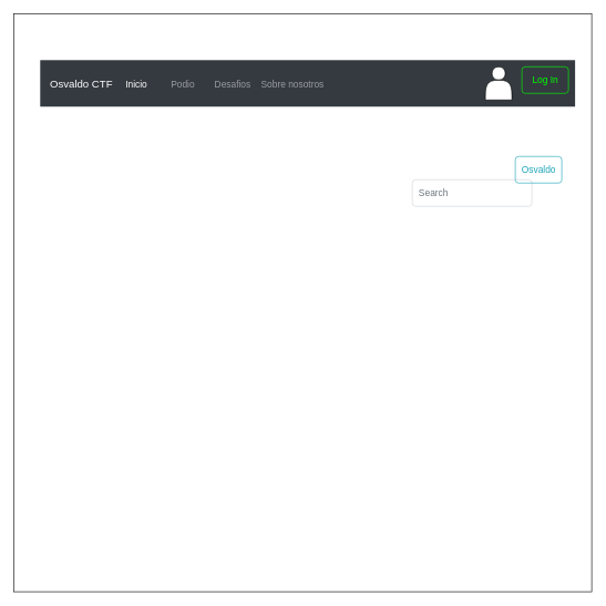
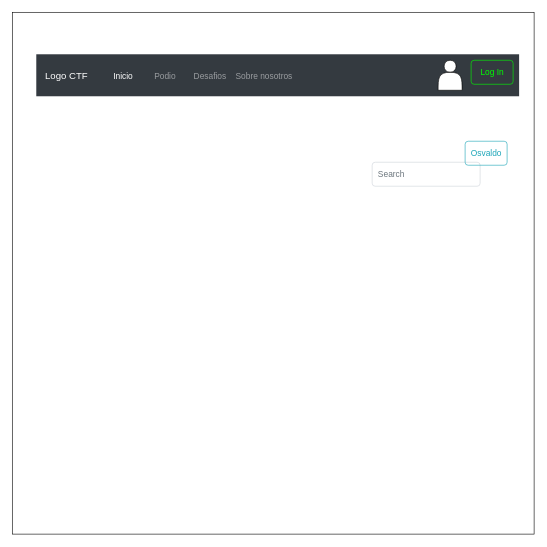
  <mxCell id="0" />
  <mxCell id="1" parent="0" />
  <mxCell id="2" value="" style="whiteSpace=wrap;html=1;aspect=fixed;" parent="1" vertex="1"><mxGeometry x="20" y="20" width="870" height="870" as="geometry" /></mxCell>
- <mxCell id="3" value="Osvaldo CTF" style="html=1;shadow=0;dashed=0;fillColor=#343A40;strokeColor=none;fontSize=16;fontColor=#ffffff;align=left;spacing=15;" vertex="1" parent="1"><mxGeometry x="60" y="90" width="805" height="70" as="geometry" /></mxCell>
+ <mxCell id="3" value="Logo CTF" style="html=1;shadow=0;dashed=0;fillColor=#343A40;strokeColor=none;fontSize=16;fontColor=#ffffff;align=left;spacing=15;" vertex="1" parent="1"><mxGeometry x="60" y="90" width="805" height="70" as="geometry" /></mxCell>
  <mxCell id="4" value="Inicio" style="fillColor=none;strokeColor=none;fontSize=14;fontColor=#ffffff;align=center;" vertex="1" parent="3"><mxGeometry width="70" height="40" relative="1" as="geometry"><mxPoint x="110" y="15" as="offset" /></mxGeometry></mxCell>
  <mxCell id="5" value="Podio" style="fillColor=none;strokeColor=none;fontSize=14;fontColor=#9A9DA0;align=center;" vertex="1" parent="3"><mxGeometry width="70" height="40" relative="1" as="geometry"><mxPoint x="180" y="15" as="offset" /></mxGeometry></mxCell>
  <mxCell id="6" value="Desafios" style="fillColor=none;strokeColor=none;fontSize=14;fontColor=#9A9DA0;align=center;spacingRight=0;" vertex="1" parent="3"><mxGeometry width="80" height="40" relative="1" as="geometry"><mxPoint x="250" y="15" as="offset" /></mxGeometry></mxCell>
  <mxCell id="7" value="Sobre nosotros" style="fillColor=none;strokeColor=none;fontSize=14;fontColor=#9A9DA0;align=center;" vertex="1" parent="3"><mxGeometry width="120" height="40" relative="1" as="geometry"><mxPoint x="320" y="15" as="offset" /></mxGeometry></mxCell>
  <mxCell id="8" value="&lt;font color=&quot;#00ff00&quot;&gt;Log In&lt;/font&gt;" style="html=1;shadow=0;dashed=0;shape=mxgraph.bootstrap.rrect;rSize=5;fontSize=14;fontColor=#1CA5B8;fillColor=none;strokeColor=#00FF00;" vertex="1" parent="3"><mxGeometry x="1" width="70" height="40" relative="1" as="geometry"><mxPoint x="-80" y="10" as="offset" /></mxGeometry></mxCell>
  <mxCell id="9" value="Search" style="html=1;shadow=0;dashed=0;shape=mxgraph.bootstrap.rrect;rSize=5;fontSize=14;fontColor=#6C767D;strokeColor=#CED4DA;fillColor=#ffffff;align=left;spacing=10;" vertex="1" parent="3"><mxGeometry x="1" width="180" height="40" relative="1" as="geometry"><mxPoint x="-245" y="180" as="offset" /></mxGeometry></mxCell>
  <mxCell id="10" value="" style="shape=actor;whiteSpace=wrap;html=1;" vertex="1" parent="3"><mxGeometry x="670" y="10" width="40" height="50" as="geometry" /></mxCell>
  <mxCell id="11" value="Osvaldo" style="html=1;shadow=0;dashed=0;shape=mxgraph.bootstrap.rrect;rSize=5;fontSize=14;fontColor=#1CA5B8;strokeColor=#1CA5B8;fillColor=none;" vertex="1" parent="1"><mxGeometry x="775" y="235" width="70" height="40" as="geometry" /></mxCell>
